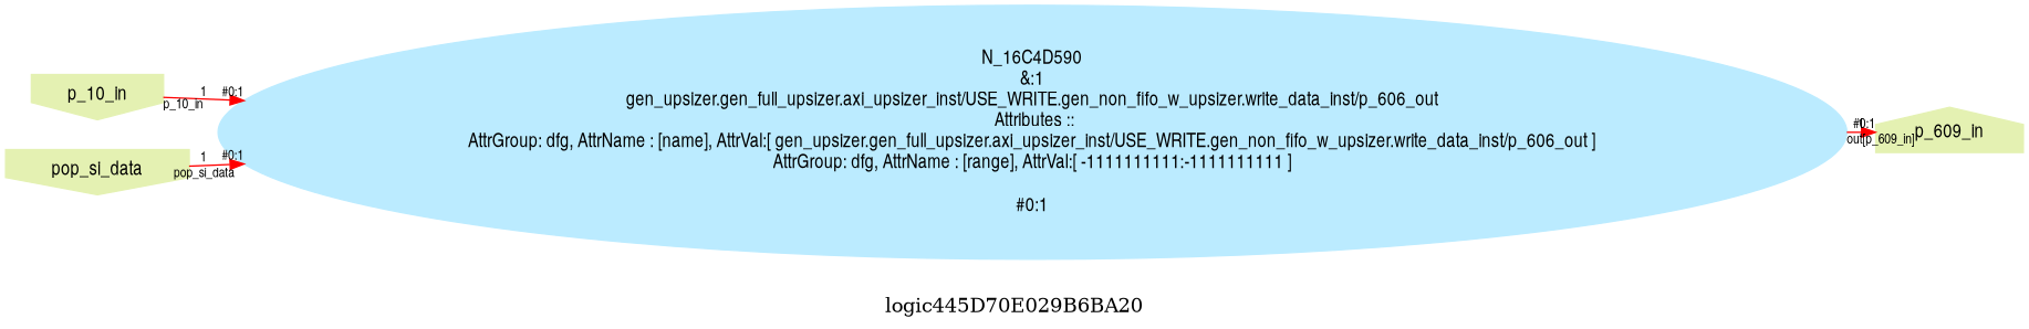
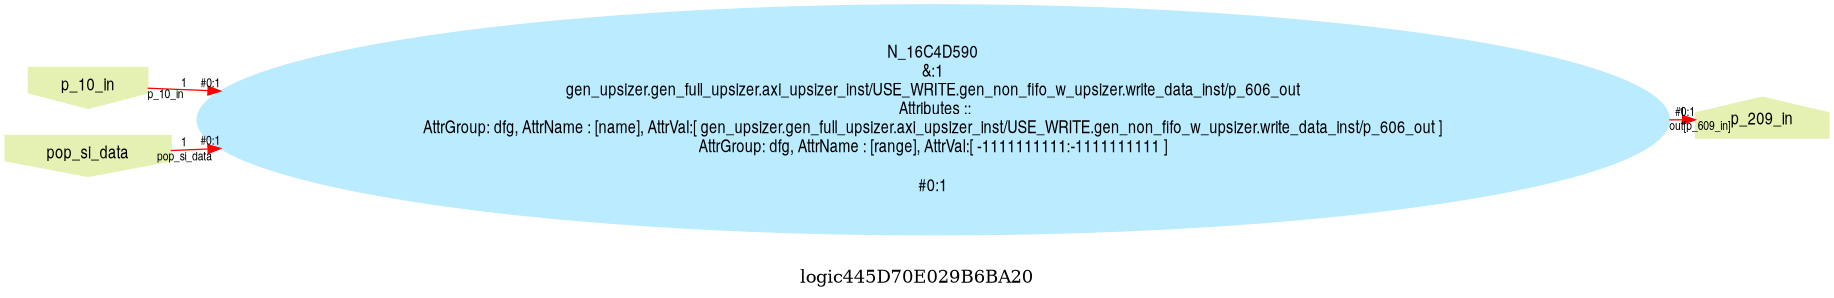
  digraph {
    label=logic445D70E029B6BA20
    rankdir=LR
    ranksep=0.1
    splines=true
    node [color="#e4f1b2" fontname=helveticanarrow shape=invhouse style=filled]
    edge [color="#ff0000" fontname=helveticanarrow fontsize=10 headlabel="#0:1"]
    n1 [label=p_10_in]
    n2 [label=pop_si_data]
-   n3 [label=p_609_in shape=house]
+   n3 [label=p_209_in shape=house]
    n4 [color="#bbebff" label="N_16C4D590\n&:1\ngen_upsizer.gen_full_upsizer.axi_upsizer_inst/USE_WRITE.gen_non_fifo_w_upsizer.write_data_inst/p_606_out\n Attributes ::\nAttrGroup: dfg, AttrName : [name], AttrVal:[ gen_upsizer.gen_full_upsizer.axi_upsizer_inst/USE_WRITE.gen_non_fifo_w_upsizer.write_data_inst/p_606_out ]\nAttrGroup: dfg, AttrName : [range], AttrVal:[ -1111111111:-1111111111 ]\n\n#0:1\n" shape=""]
    subgraph sub_1 {
      rank=source
      n1
      n2
    }
    subgraph sub_2 {
      rank=sink
      n3
    }
    n1 -> n4 [label=1 taillabel=p_10_in]
    n2 -> n4 [label=1 taillabel=pop_si_data]
    n4 -> n3 [label=1 taillabel="out[p_609_in]"]
  }
